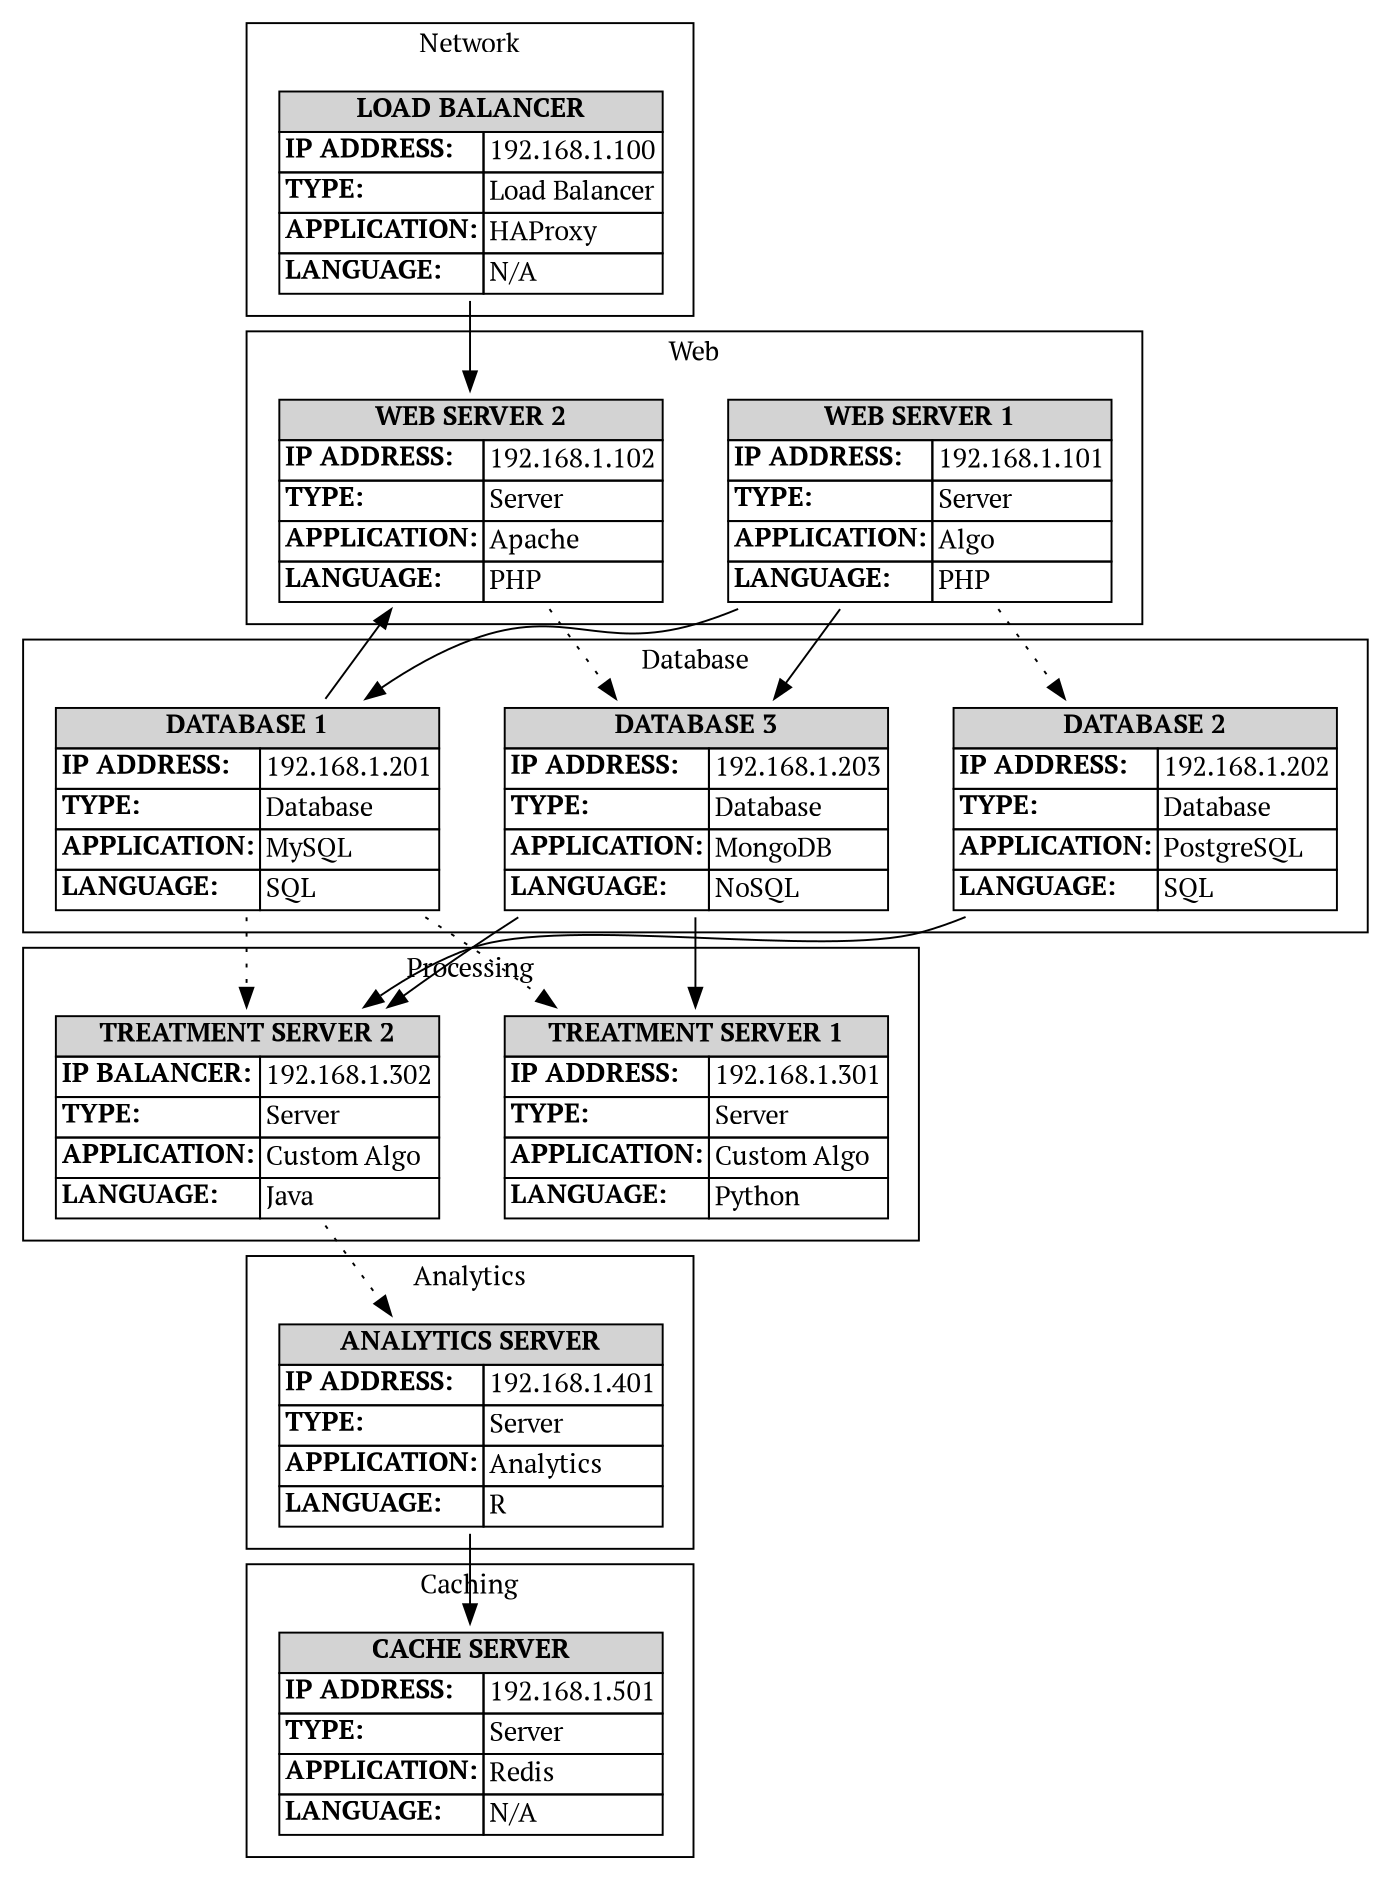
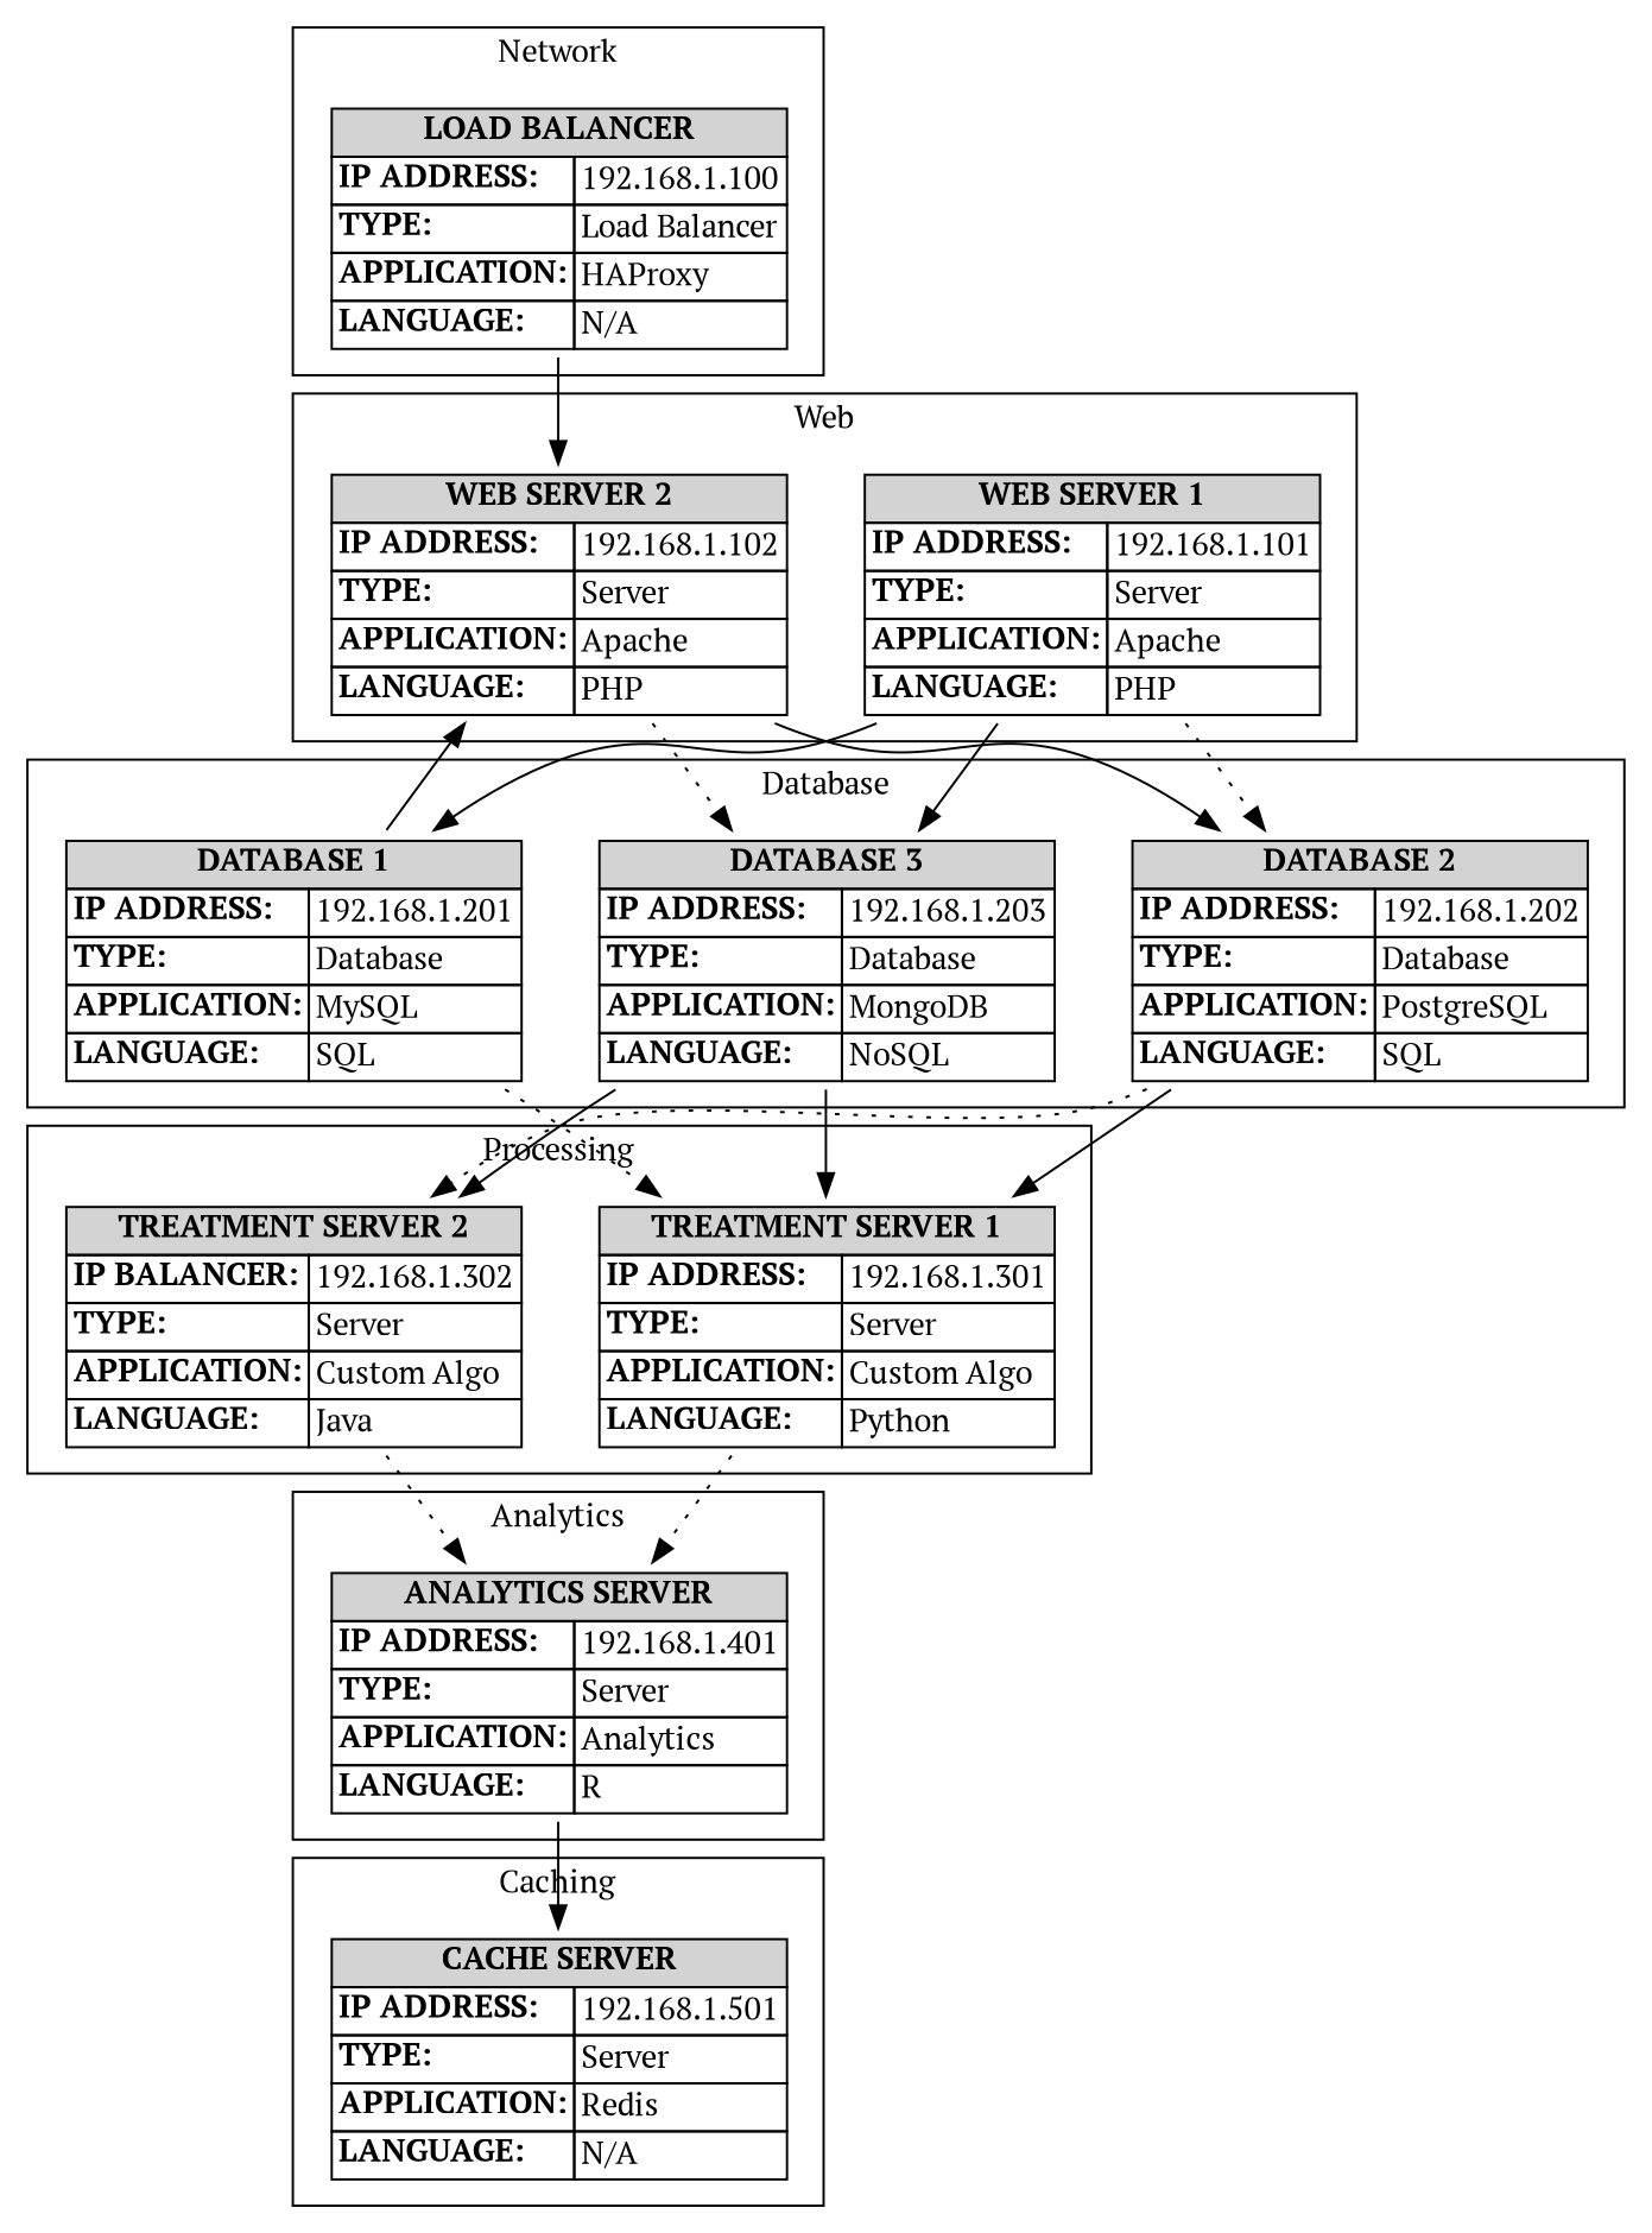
  digraph {
    fontname="PT Serif"
    rankdir=TB
    splines=true
    node [fontname="PT Serif" shape=plaintext]
    edge [fontname="PT Serif" style=solid]
-   n1 [label=<             <table border="0" cellborder="1" cellspacing="0">                 <tr><td bgcolor="lightgrey" colspan="2"><b>WEB SERVER 1</b></td></tr>                 <tr><td align="left"><b>IP ADDRESS:</b></td><td align="left">192.168.1.101</td></tr>                 <tr><td align="left"><b>TYPE:</b></td><td align="left">Server</td></tr>                 <tr><td align="left"><b>APPLICATION:</b></td><td align="left">Algo</td></tr>                 <tr><td align="left"><b>LANGUAGE:</b></td><td align="left">PHP</td></tr>             </table>         >]
+   n1 [label=<             <table border="0" cellborder="1" cellspacing="0">                 <tr><td bgcolor="lightgrey" colspan="2"><b>WEB SERVER 1</b></td></tr>                 <tr><td align="left"><b>IP ADDRESS:</b></td><td align="left">192.168.1.101</td></tr>                 <tr><td align="left"><b>TYPE:</b></td><td align="left">Server</td></tr>                 <tr><td align="left"><b>APPLICATION:</b></td><td align="left">Apache</td></tr>                 <tr><td align="left"><b>LANGUAGE:</b></td><td align="left">PHP</td></tr>             </table>         >]
    n2 [label=<             <table border="0" cellborder="1" cellspacing="0">                 <tr><td bgcolor="lightgrey" colspan="2"><b>WEB SERVER 2</b></td></tr>                 <tr><td align="left"><b>IP ADDRESS:</b></td><td align="left">192.168.1.102</td></tr>                 <tr><td align="left"><b>TYPE:</b></td><td align="left">Server</td></tr>                 <tr><td align="left"><b>APPLICATION:</b></td><td align="left">Apache</td></tr>                 <tr><td align="left"><b>LANGUAGE:</b></td><td align="left">PHP</td></tr>             </table>         >]
    n3 [label=<             <table border="0" cellborder="1" cellspacing="0">                 <tr><td bgcolor="lightgrey" colspan="2"><b>DATABASE 1</b></td></tr>                 <tr><td align="left"><b>IP ADDRESS:</b></td><td align="left">192.168.1.201</td></tr>                 <tr><td align="left"><b>TYPE:</b></td><td align="left">Database</td></tr>                 <tr><td align="left"><b>APPLICATION:</b></td><td align="left">MySQL</td></tr>                 <tr><td align="left"><b>LANGUAGE:</b></td><td align="left">SQL</td></tr>             </table>         >]
    n4 [label=<             <table border="0" cellborder="1" cellspacing="0">                 <tr><td bgcolor="lightgrey" colspan="2"><b>DATABASE 2</b></td></tr>                 <tr><td align="left"><b>IP ADDRESS:</b></td><td align="left">192.168.1.202</td></tr>                 <tr><td align="left"><b>TYPE:</b></td><td align="left">Database</td></tr>                 <tr><td align="left"><b>APPLICATION:</b></td><td align="left">PostgreSQL</td></tr>                 <tr><td align="left"><b>LANGUAGE:</b></td><td align="left">SQL</td></tr>             </table>         >]
    n5 [label=<             <table border="0" cellborder="1" cellspacing="0">                 <tr><td bgcolor="lightgrey" colspan="2"><b>DATABASE 3</b></td></tr>                 <tr><td align="left"><b>IP ADDRESS:</b></td><td align="left">192.168.1.203</td></tr>                 <tr><td align="left"><b>TYPE:</b></td><td align="left">Database</td></tr>                 <tr><td align="left"><b>APPLICATION:</b></td><td align="left">MongoDB</td></tr>                 <tr><td align="left"><b>LANGUAGE:</b></td><td align="left">NoSQL</td></tr>             </table>         >]
    n6 [label=<             <table border="0" cellborder="1" cellspacing="0">                 <tr><td bgcolor="lightgrey" colspan="2"><b>TREATMENT SERVER 1</b></td></tr>                 <tr><td align="left"><b>IP ADDRESS:</b></td><td align="left">192.168.1.301</td></tr>                 <tr><td align="left"><b>TYPE:</b></td><td align="left">Server</td></tr>                 <tr><td align="left"><b>APPLICATION:</b></td><td align="left">Custom Algo</td></tr>                 <tr><td align="left"><b>LANGUAGE:</b></td><td align="left">Python</td></tr>             </table>         >]
    n7 [label=<             <table border="0" cellborder="1" cellspacing="0">                 <tr><td bgcolor="lightgrey" colspan="2"><b>TREATMENT SERVER 2</b></td></tr>                 <tr><td align="left"><b>IP BALANCER:</b></td><td align="left">192.168.1.302</td></tr>                 <tr><td align="left"><b>TYPE:</b></td><td align="left">Server</td></tr>                 <tr><td align="left"><b>APPLICATION:</b></td><td align="left">Custom Algo</td></tr>                 <tr><td align="left"><b>LANGUAGE:</b></td><td align="left">Java</td></tr>             </table>         >]
    n8 [label=<             <table border="0" cellborder="1" cellspacing="0">                 <tr><td bgcolor="lightgrey" colspan="2"><b>LOAD BALANCER</b></td></tr>                 <tr><td align="left"><b>IP ADDRESS:</b></td><td align="left">192.168.1.100</td></tr>                 <tr><td align="left"><b>TYPE:</b></td><td align="left">Load Balancer</td></tr>                 <tr><td align="left"><b>APPLICATION:</b></td><td align="left">HAProxy</td></tr>                 <tr><td align="left"><b>LANGUAGE:</b></td><td align="left">N/A</td></tr>             </table>         >]
    n9 [label=<             <table border="0" cellborder="1" cellspacing="0">                 <tr><td bgcolor="lightgrey" colspan="2"><b>ANALYTICS SERVER</b></td></tr>                 <tr><td align="left"><b>IP ADDRESS:</b></td><td align="left">192.168.1.401</td></tr>                 <tr><td align="left"><b>TYPE:</b></td><td align="left">Server</td></tr>                 <tr><td align="left"><b>APPLICATION:</b></td><td align="left">Analytics</td></tr>                 <tr><td align="left"><b>LANGUAGE:</b></td><td align="left">R</td></tr>             </table>         >]
    n10 [label=<             <table border="0" cellborder="1" cellspacing="0">                 <tr><td bgcolor="lightgrey" colspan="2"><b>CACHE SERVER</b></td></tr>                 <tr><td align="left"><b>IP ADDRESS:</b></td><td align="left">192.168.1.501</td></tr>                 <tr><td align="left"><b>TYPE:</b></td><td align="left">Server</td></tr>                 <tr><td align="left"><b>APPLICATION:</b></td><td align="left">Redis</td></tr>                 <tr><td align="left"><b>LANGUAGE:</b></td><td align="left">N/A</td></tr>             </table>         >]
    subgraph sub_1 {
      n1
      n2
    }
    subgraph sub_2 {
      n3
      n4
      n5
    }
    subgraph sub_3 {
      n3
      n4
      n5
    }
    subgraph sub_4 {
      n6
      n7
    }
    subgraph sub_5 {
      n6
      n7
    }
    subgraph sub_6 {
      n6
      n7
    }
    subgraph cluster_7 {
      label=Web
      n1
      n2
    }
    subgraph cluster_8 {
      label=Network
      n8
    }
    subgraph cluster_9 {
      label=Database
      n3
      n4
      n5
    }
    subgraph cluster_10 {
      label=Processing
      n6
      n7
    }
    subgraph cluster_11 {
      label=Analytics
      n9
    }
    subgraph cluster_12 {
      label=Caching
      n10
    }
    n1 -> n3
    n1 -> n4 [style=dotted]
    n1 -> n5
+   n2 -> n4
    n2 -> n5 [style=dotted]
    n3 -> n2
    n3 -> n6 [style=dotted]
-   n3 -> n7 [style=dotted]
-   n4 -> n7
+   n4 -> n6
+   n4 -> n7 [style=dotted]
    n5 -> n6
    n5 -> n7
+   n6 -> n9 [style=dotted]
    n7 -> n9 [style=dotted]
    n8 -> n2
    n9 -> n10
  }
